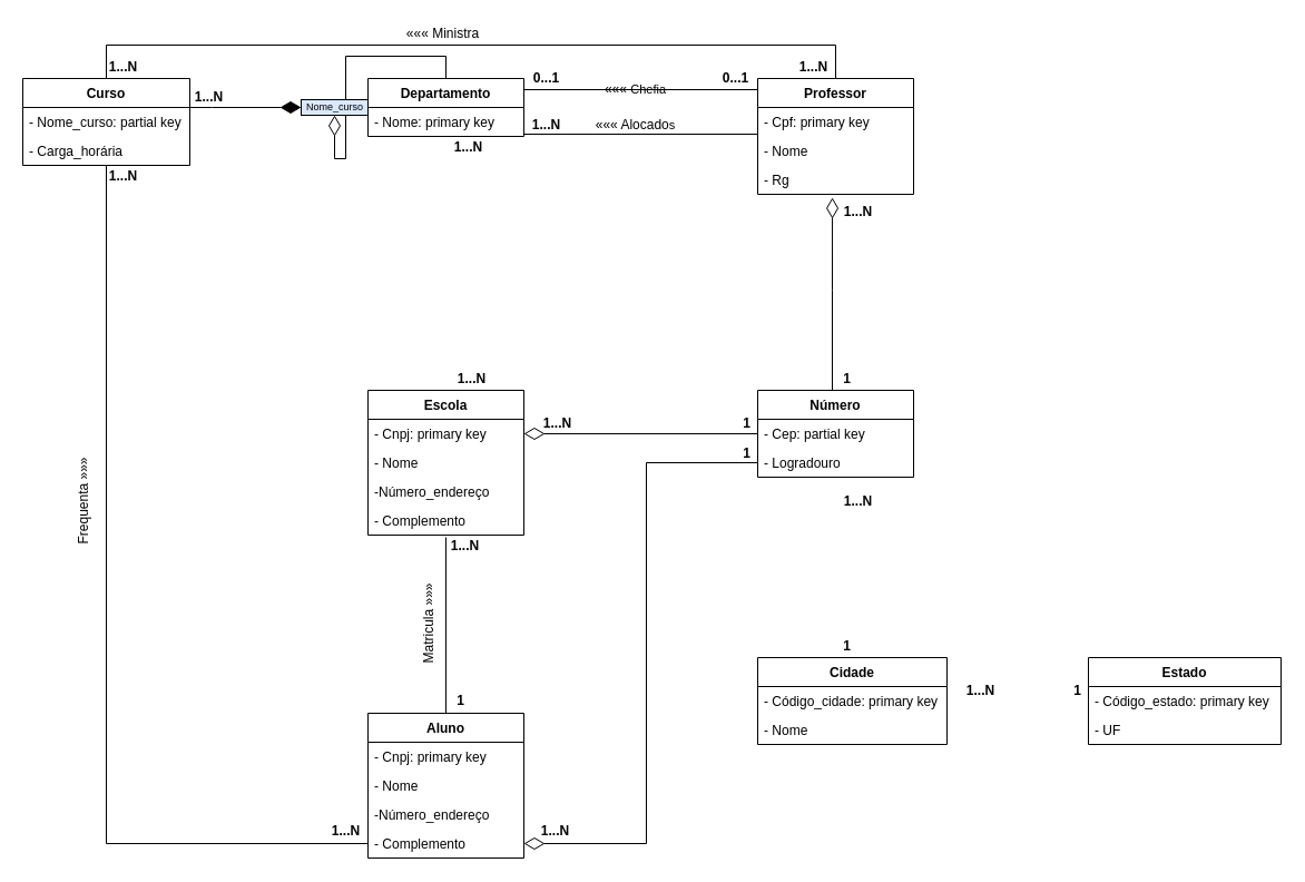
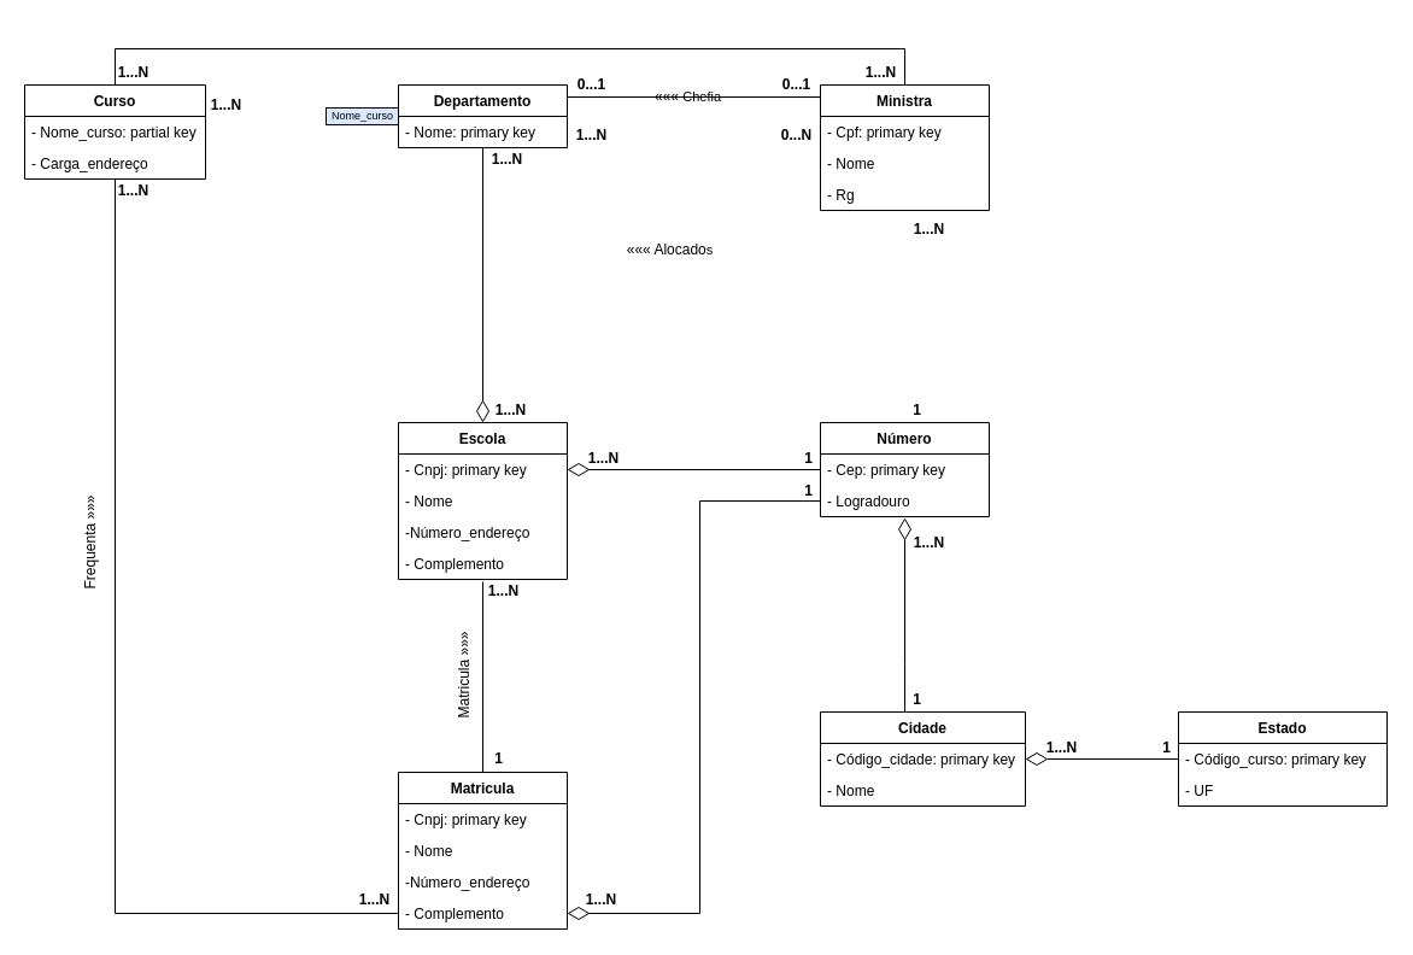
  <mxCell id="0" />
  <mxCell id="1" parent="0" />
  <mxCell id="2" style="edgeStyle=orthogonalEdgeStyle;rounded=0;orthogonalLoop=1;jettySize=auto;html=1;entryX=1;entryY=0.5;entryDx=0;entryDy=0;endArrow=diamondThin;endFill=0;endSize=16;" edge="1" parent="1" source="30" target="26"><mxGeometry relative="1" as="geometry" /></mxCell>
- <mxCell id="5" style="edgeStyle=orthogonalEdgeStyle;rounded=0;orthogonalLoop=1;jettySize=auto;html=1;endArrow=diamondThin;endFill=0;endSize=16;entryX=0.479;entryY=1.115;entryDx=0;entryDy=0;entryPerimeter=0;" edge="1" parent="1" source="30" target="45"><mxGeometry relative="1" as="geometry"><mxPoint x="750" y="170" as="targetPoint" /><Array as="points"><mxPoint x="747" y="260" /><mxPoint x="747" y="260" /></Array></mxGeometry></mxCell>
- <mxCell id="6" style="edgeStyle=orthogonalEdgeStyle;rounded=0;orthogonalLoop=1;jettySize=auto;html=1;endArrow=diamondThin;endFill=0;endSize=16;" edge="1" parent="1" source="39" target="60"><mxGeometry relative="1" as="geometry" /></mxCell>
+ <mxCell id="3" style="edgeStyle=orthogonalEdgeStyle;rounded=0;orthogonalLoop=1;jettySize=auto;html=1;entryX=0.5;entryY=1.038;entryDx=0;entryDy=0;entryPerimeter=0;endArrow=diamondThin;endFill=0;endSize=16;" edge="1" parent="1" source="33" target="32"><mxGeometry relative="1" as="geometry"><Array as="points"><mxPoint x="750" y="550" /><mxPoint x="750" y="550" /></Array></mxGeometry></mxCell>
+ <mxCell id="4" style="edgeStyle=orthogonalEdgeStyle;rounded=0;orthogonalLoop=1;jettySize=auto;html=1;entryX=1;entryY=0.5;entryDx=0;entryDy=0;endArrow=diamondThin;endFill=0;endSize=16;" edge="1" parent="1" source="36" target="34"><mxGeometry relative="1" as="geometry" /></mxCell>
+ <mxCell id="6" style="edgeStyle=orthogonalEdgeStyle;rounded=0;orthogonalLoop=1;jettySize=auto;html=1;entryX=0.5;entryY=0;entryDx=0;entryDy=0;endArrow=diamondThin;endFill=0;endSize=16;" edge="1" parent="1" source="39" target="25"><mxGeometry relative="1" as="geometry" /></mxCell>
  <mxCell id="7" value="&lt;b&gt;1...N&lt;/b&gt;" style="text;html=1;align=center;verticalAlign=middle;resizable=0;points=[];autosize=1;" vertex="1" parent="1"><mxGeometry x="403" y="330" width="40" height="20" as="geometry" /></mxCell>
  <mxCell id="8" value="&lt;b&gt;1...N&lt;/b&gt;" style="text;html=1;align=center;verticalAlign=middle;resizable=0;points=[];autosize=1;" vertex="1" parent="1"><mxGeometry x="400" y="122" width="40" height="20" as="geometry" /></mxCell>
  <mxCell id="9" style="edgeStyle=orthogonalEdgeStyle;rounded=0;orthogonalLoop=1;jettySize=auto;html=1;endArrow=none;endFill=0;endSize=16;" edge="1" parent="1" source="42"><mxGeometry relative="1" as="geometry"><mxPoint x="470" y="80" as="targetPoint" /><Array as="points"><mxPoint x="470" y="80" /></Array></mxGeometry></mxCell>
  <mxCell id="10" value="&lt;b&gt;1...N&lt;/b&gt;" style="text;html=1;align=center;verticalAlign=middle;resizable=0;points=[];autosize=1;" vertex="1" parent="1"><mxGeometry x="750" y="180" width="40" height="20" as="geometry" /></mxCell>
  <mxCell id="11" value="&lt;b&gt;1&lt;/b&gt;" style="text;html=1;align=center;verticalAlign=middle;resizable=0;points=[];autosize=1;" vertex="1" parent="1"><mxGeometry x="750" y="330" width="20" height="20" as="geometry" /></mxCell>
  <mxCell id="12" value="&lt;b&gt;1&lt;/b&gt;" style="text;html=1;align=center;verticalAlign=middle;resizable=0;points=[];autosize=1;" vertex="1" parent="1"><mxGeometry x="660" y="370" width="20" height="20" as="geometry" /></mxCell>
  <mxCell id="13" value="&lt;b&gt;1...N&lt;/b&gt;" style="text;html=1;align=center;verticalAlign=middle;resizable=0;points=[];autosize=1;" vertex="1" parent="1"><mxGeometry x="480" y="370" width="40" height="20" as="geometry" /></mxCell>
  <mxCell id="14" value="&lt;b&gt;1...N&lt;/b&gt;" style="text;html=1;align=center;verticalAlign=middle;resizable=0;points=[];autosize=1;" vertex="1" parent="1"><mxGeometry x="750" y="440" width="40" height="20" as="geometry" /></mxCell>
  <mxCell id="15" value="&lt;b&gt;1&lt;/b&gt;" style="text;html=1;align=center;verticalAlign=middle;resizable=0;points=[];autosize=1;" vertex="1" parent="1"><mxGeometry x="750" y="570" width="20" height="20" as="geometry" /></mxCell>
  <mxCell id="16" value="&lt;b&gt;1...N&lt;/b&gt;" style="text;html=1;align=center;verticalAlign=middle;resizable=0;points=[];autosize=1;" vertex="1" parent="1"><mxGeometry x="860" y="610" width="40" height="20" as="geometry" /></mxCell>
  <mxCell id="17" value="&lt;b&gt;1&lt;/b&gt;" style="text;html=1;align=center;verticalAlign=middle;resizable=0;points=[];autosize=1;" vertex="1" parent="1"><mxGeometry x="957" y="610" width="20" height="20" as="geometry" /></mxCell>
  <mxCell id="18" value="«««&amp;nbsp;&lt;font style=&quot;font-size: 11px&quot;&gt;Chefia&lt;/font&gt;" style="text;html=1;align=center;verticalAlign=middle;resizable=0;points=[];autosize=1;" vertex="1" parent="1"><mxGeometry x="535" y="70" width="70" height="20" as="geometry" /></mxCell>
  <mxCell id="19" value="&lt;b&gt;0...1&lt;/b&gt;" style="text;html=1;align=center;verticalAlign=middle;resizable=0;points=[];autosize=1;" vertex="1" parent="1"><mxGeometry x="640" y="60" width="40" height="20" as="geometry" /></mxCell>
  <mxCell id="20" value="&lt;b&gt;0...1&lt;/b&gt;" style="text;html=1;align=center;verticalAlign=middle;resizable=0;points=[];autosize=1;" vertex="1" parent="1"><mxGeometry x="470" y="60" width="40" height="20" as="geometry" /></mxCell>
- <mxCell id="21" style="edgeStyle=orthogonalEdgeStyle;rounded=0;orthogonalLoop=1;jettySize=auto;html=1;endArrow=none;endFill=0;endSize=16;entryX=0;entryY=0.5;entryDx=0;entryDy=0;" edge="1" parent="1" source="40" target="43"><mxGeometry relative="1" as="geometry"><mxPoint x="670" y="109" as="targetPoint" /><Array as="points"><mxPoint x="680" y="120" /></Array></mxGeometry></mxCell>
- <mxCell id="22" value="««« Alocado&lt;span style=&quot;font-size: 11px&quot;&gt;s&lt;/span&gt;" style="text;html=1;align=center;verticalAlign=middle;resizable=0;points=[];autosize=1;" vertex="1" parent="1"><mxGeometry x="525" y="102" width="90" height="20" as="geometry" /></mxCell>
+ <mxCell id="22" value="««« Alocado&lt;span style=&quot;font-size: 11px&quot;&gt;s&lt;/span&gt;" style="text;html=1;align=center;verticalAlign=middle;resizable=0;points=[];autosize=1;" vertex="1" parent="1"><mxGeometry x="510" y="197" width="90" height="20" as="geometry" /></mxCell>
+ <mxCell id="23" value="&lt;b&gt;0...N&lt;/b&gt;" style="text;html=1;align=center;verticalAlign=middle;resizable=0;points=[];autosize=1;" vertex="1" parent="1"><mxGeometry x="640" y="102" width="40" height="20" as="geometry" /></mxCell>
  <mxCell id="24" value="&lt;b&gt;1...N&lt;/b&gt;" style="text;html=1;align=center;verticalAlign=middle;resizable=0;points=[];autosize=1;" vertex="1" parent="1"><mxGeometry x="470" y="102" width="40" height="20" as="geometry" /></mxCell>
  <mxCell id="25" value="Escola" style="swimlane;fontStyle=1;childLayout=stackLayout;horizontal=1;startSize=26;fillColor=none;horizontalStack=0;resizeParent=1;resizeParentMax=0;resizeLast=0;collapsible=1;marginBottom=0;" vertex="1" parent="1"><mxGeometry x="330" y="350" width="140" height="130" as="geometry" /></mxCell>
  <mxCell id="26" value="- Cnpj: primary key" style="text;strokeColor=none;fillColor=none;align=left;verticalAlign=top;spacingLeft=4;spacingRight=4;overflow=hidden;rotatable=0;points=[[0,0.5],[1,0.5]];portConstraint=eastwest;" vertex="1" parent="25"><mxGeometry y="26" width="140" height="26" as="geometry" /></mxCell>
  <mxCell id="27" value="- Nome" style="text;strokeColor=none;fillColor=none;align=left;verticalAlign=top;spacingLeft=4;spacingRight=4;overflow=hidden;rotatable=0;points=[[0,0.5],[1,0.5]];portConstraint=eastwest;" vertex="1" parent="25"><mxGeometry y="52" width="140" height="26" as="geometry" /></mxCell>
  <mxCell id="28" value="-Número_endereço" style="text;strokeColor=none;fillColor=none;align=left;verticalAlign=top;spacingLeft=4;spacingRight=4;overflow=hidden;rotatable=0;points=[[0,0.5],[1,0.5]];portConstraint=eastwest;" vertex="1" parent="25"><mxGeometry y="78" width="140" height="26" as="geometry" /></mxCell>
  <mxCell id="29" value="- Complemento" style="text;strokeColor=none;fillColor=none;align=left;verticalAlign=top;spacingLeft=4;spacingRight=4;overflow=hidden;rotatable=0;points=[[0,0.5],[1,0.5]];portConstraint=eastwest;" vertex="1" parent="25"><mxGeometry y="104" width="140" height="26" as="geometry" /></mxCell>
  <mxCell id="30" value="Número" style="swimlane;fontStyle=1;childLayout=stackLayout;horizontal=1;startSize=26;fillColor=none;horizontalStack=0;resizeParent=1;resizeParentMax=0;resizeLast=0;collapsible=1;marginBottom=0;" vertex="1" parent="1"><mxGeometry x="680" y="350" width="140" height="78" as="geometry" /></mxCell>
- <mxCell id="31" value="- Cep: partial key" style="text;strokeColor=none;fillColor=none;align=left;verticalAlign=top;spacingLeft=4;spacingRight=4;overflow=hidden;rotatable=0;points=[[0,0.5],[1,0.5]];portConstraint=eastwest;" vertex="1" parent="30"><mxGeometry y="26" width="140" height="26" as="geometry" /></mxCell>
+ <mxCell id="31" value="- Cep: primary key" style="text;strokeColor=none;fillColor=none;align=left;verticalAlign=top;spacingLeft=4;spacingRight=4;overflow=hidden;rotatable=0;points=[[0,0.5],[1,0.5]];portConstraint=eastwest;" vertex="1" parent="30"><mxGeometry y="26" width="140" height="26" as="geometry" /></mxCell>
  <mxCell id="32" value="- Logradouro" style="text;strokeColor=none;fillColor=none;align=left;verticalAlign=top;spacingLeft=4;spacingRight=4;overflow=hidden;rotatable=0;points=[[0,0.5],[1,0.5]];portConstraint=eastwest;" vertex="1" parent="30"><mxGeometry y="52" width="140" height="26" as="geometry" /></mxCell>
  <mxCell id="33" value="Cidade" style="swimlane;fontStyle=1;childLayout=stackLayout;horizontal=1;startSize=26;fillColor=none;horizontalStack=0;resizeParent=1;resizeParentMax=0;resizeLast=0;collapsible=1;marginBottom=0;" vertex="1" parent="1"><mxGeometry x="680" y="590" width="170" height="78" as="geometry" /></mxCell>
  <mxCell id="34" value="- Código_cidade: primary key" style="text;strokeColor=none;fillColor=none;align=left;verticalAlign=top;spacingLeft=4;spacingRight=4;overflow=hidden;rotatable=0;points=[[0,0.5],[1,0.5]];portConstraint=eastwest;" vertex="1" parent="33"><mxGeometry y="26" width="170" height="26" as="geometry" /></mxCell>
  <mxCell id="35" value="- Nome" style="text;strokeColor=none;fillColor=none;align=left;verticalAlign=top;spacingLeft=4;spacingRight=4;overflow=hidden;rotatable=0;points=[[0,0.5],[1,0.5]];portConstraint=eastwest;" vertex="1" parent="33"><mxGeometry y="52" width="170" height="26" as="geometry" /></mxCell>
  <mxCell id="36" value="Estado" style="swimlane;fontStyle=1;childLayout=stackLayout;horizontal=1;startSize=26;fillColor=none;horizontalStack=0;resizeParent=1;resizeParentMax=0;resizeLast=0;collapsible=1;marginBottom=0;" vertex="1" parent="1"><mxGeometry x="977" y="590" width="173" height="78" as="geometry" /></mxCell>
- <mxCell id="37" value="- Código_estado: primary key" style="text;strokeColor=none;fillColor=none;align=left;verticalAlign=top;spacingLeft=4;spacingRight=4;overflow=hidden;rotatable=0;points=[[0,0.5],[1,0.5]];portConstraint=eastwest;" vertex="1" parent="36"><mxGeometry y="26" width="173" height="26" as="geometry" /></mxCell>
+ <mxCell id="37" value="- Código_curso: primary key" style="text;strokeColor=none;fillColor=none;align=left;verticalAlign=top;spacingLeft=4;spacingRight=4;overflow=hidden;rotatable=0;points=[[0,0.5],[1,0.5]];portConstraint=eastwest;" vertex="1" parent="36"><mxGeometry y="26" width="173" height="26" as="geometry" /></mxCell>
  <mxCell id="38" value="- UF" style="text;strokeColor=none;fillColor=none;align=left;verticalAlign=top;spacingLeft=4;spacingRight=4;overflow=hidden;rotatable=0;points=[[0,0.5],[1,0.5]];portConstraint=eastwest;" vertex="1" parent="36"><mxGeometry y="52" width="173" height="26" as="geometry" /></mxCell>
  <mxCell id="39" value="Departamento" style="swimlane;fontStyle=1;childLayout=stackLayout;horizontal=1;startSize=26;fillColor=none;horizontalStack=0;resizeParent=1;resizeParentMax=0;resizeLast=0;collapsible=1;marginBottom=0;" vertex="1" parent="1"><mxGeometry x="330" y="70" width="140" height="52" as="geometry" /></mxCell>
  <mxCell id="40" value="- Nome: primary key" style="text;strokeColor=none;fillColor=none;align=left;verticalAlign=top;spacingLeft=4;spacingRight=4;overflow=hidden;rotatable=0;points=[[0,0.5],[1,0.5]];portConstraint=eastwest;" vertex="1" parent="39"><mxGeometry y="26" width="140" height="26" as="geometry" /></mxCell>
  <mxCell id="41" style="edgeStyle=orthogonalEdgeStyle;rounded=0;orthogonalLoop=1;jettySize=auto;html=1;entryX=0.5;entryY=0;entryDx=0;entryDy=0;endArrow=none;endFill=0;endSize=16;fontSize=9;" edge="1" parent="1" source="42" target="57"><mxGeometry relative="1" as="geometry"><Array as="points"><mxPoint x="750" y="40" /><mxPoint x="95" y="40" /></Array></mxGeometry></mxCell>
- <mxCell id="42" value="Professor" style="swimlane;fontStyle=1;childLayout=stackLayout;horizontal=1;startSize=26;fillColor=none;horizontalStack=0;resizeParent=1;resizeParentMax=0;resizeLast=0;collapsible=1;marginBottom=0;" vertex="1" parent="1"><mxGeometry x="680" y="70" width="140" height="104" as="geometry" /></mxCell>
+ <mxCell id="42" value="Ministra" style="swimlane;fontStyle=1;childLayout=stackLayout;horizontal=1;startSize=26;fillColor=none;horizontalStack=0;resizeParent=1;resizeParentMax=0;resizeLast=0;collapsible=1;marginBottom=0;" vertex="1" parent="1"><mxGeometry x="680" y="70" width="140" height="104" as="geometry" /></mxCell>
  <mxCell id="43" value="- Cpf: primary key" style="text;strokeColor=none;fillColor=none;align=left;verticalAlign=top;spacingLeft=4;spacingRight=4;overflow=hidden;rotatable=0;points=[[0,0.5],[1,0.5]];portConstraint=eastwest;" vertex="1" parent="42"><mxGeometry y="26" width="140" height="26" as="geometry" /></mxCell>
  <mxCell id="44" value="- Nome" style="text;strokeColor=none;fillColor=none;align=left;verticalAlign=top;spacingLeft=4;spacingRight=4;overflow=hidden;rotatable=0;points=[[0,0.5],[1,0.5]];portConstraint=eastwest;" vertex="1" parent="42"><mxGeometry y="52" width="140" height="26" as="geometry" /></mxCell>
  <mxCell id="45" value="- Rg" style="text;strokeColor=none;fillColor=none;align=left;verticalAlign=top;spacingLeft=4;spacingRight=4;overflow=hidden;rotatable=0;points=[[0,0.5],[1,0.5]];portConstraint=eastwest;" vertex="1" parent="42"><mxGeometry y="78" width="140" height="26" as="geometry" /></mxCell>
  <mxCell id="46" style="edgeStyle=orthogonalEdgeStyle;rounded=0;orthogonalLoop=1;jettySize=auto;html=1;entryX=1;entryY=0.5;entryDx=0;entryDy=0;endArrow=diamondThin;endFill=0;endSize=16;" edge="1" parent="1" source="32" target="52"><mxGeometry relative="1" as="geometry" /></mxCell>
  <mxCell id="47" style="edgeStyle=orthogonalEdgeStyle;rounded=0;orthogonalLoop=1;jettySize=auto;html=1;endArrow=none;endFill=0;endSize=16;" edge="1" parent="1" source="48"><mxGeometry relative="1" as="geometry"><mxPoint x="400" y="482" as="targetPoint" /><Array as="points"><mxPoint x="400" y="482" /></Array></mxGeometry></mxCell>
- <mxCell id="48" value="Aluno" style="swimlane;fontStyle=1;childLayout=stackLayout;horizontal=1;startSize=26;fillColor=none;horizontalStack=0;resizeParent=1;resizeParentMax=0;resizeLast=0;collapsible=1;marginBottom=0;" vertex="1" parent="1"><mxGeometry x="330" y="640" width="140" height="130" as="geometry" /></mxCell>
+ <mxCell id="48" value="Matricula" style="swimlane;fontStyle=1;childLayout=stackLayout;horizontal=1;startSize=26;fillColor=none;horizontalStack=0;resizeParent=1;resizeParentMax=0;resizeLast=0;collapsible=1;marginBottom=0;" vertex="1" parent="1"><mxGeometry x="330" y="640" width="140" height="130" as="geometry" /></mxCell>
  <mxCell id="49" value="- Cnpj: primary key" style="text;strokeColor=none;fillColor=none;align=left;verticalAlign=top;spacingLeft=4;spacingRight=4;overflow=hidden;rotatable=0;points=[[0,0.5],[1,0.5]];portConstraint=eastwest;" vertex="1" parent="48"><mxGeometry y="26" width="140" height="26" as="geometry" /></mxCell>
  <mxCell id="50" value="- Nome" style="text;strokeColor=none;fillColor=none;align=left;verticalAlign=top;spacingLeft=4;spacingRight=4;overflow=hidden;rotatable=0;points=[[0,0.5],[1,0.5]];portConstraint=eastwest;" vertex="1" parent="48"><mxGeometry y="52" width="140" height="26" as="geometry" /></mxCell>
  <mxCell id="51" value="-Número_endereço" style="text;strokeColor=none;fillColor=none;align=left;verticalAlign=top;spacingLeft=4;spacingRight=4;overflow=hidden;rotatable=0;points=[[0,0.5],[1,0.5]];portConstraint=eastwest;" vertex="1" parent="48"><mxGeometry y="78" width="140" height="26" as="geometry" /></mxCell>
  <mxCell id="52" value="- Complemento" style="text;strokeColor=none;fillColor=none;align=left;verticalAlign=top;spacingLeft=4;spacingRight=4;overflow=hidden;rotatable=0;points=[[0,0.5],[1,0.5]];portConstraint=eastwest;" vertex="1" parent="48"><mxGeometry y="104" width="140" height="26" as="geometry" /></mxCell>
  <mxCell id="53" value="Matricula »»»" style="text;html=1;align=center;verticalAlign=middle;resizable=0;points=[];autosize=1;rotation=-90;" vertex="1" parent="1"><mxGeometry x="340" y="550" width="90" height="20" as="geometry" /></mxCell>
  <mxCell id="54" value="&lt;b&gt;1&lt;/b&gt;" style="text;html=1;align=center;verticalAlign=middle;resizable=0;points=[];autosize=1;" vertex="1" parent="1"><mxGeometry x="660" y="397" width="20" height="20" as="geometry" /></mxCell>
  <mxCell id="55" value="&lt;b&gt;1...N&lt;/b&gt;" style="text;html=1;align=center;verticalAlign=middle;resizable=0;points=[];autosize=1;" vertex="1" parent="1"><mxGeometry x="478" y="736" width="40" height="20" as="geometry" /></mxCell>
  <mxCell id="56" style="edgeStyle=orthogonalEdgeStyle;rounded=0;orthogonalLoop=1;jettySize=auto;html=1;endArrow=none;endFill=0;endSize=16;fontSize=9;" edge="1" parent="1" source="57" target="52"><mxGeometry relative="1" as="geometry" /></mxCell>
  <mxCell id="57" value="Curso" style="swimlane;fontStyle=1;childLayout=stackLayout;horizontal=1;startSize=26;fillColor=none;horizontalStack=0;resizeParent=1;resizeParentMax=0;resizeLast=0;collapsible=1;marginBottom=0;" vertex="1" parent="1"><mxGeometry x="20" y="70" width="150" height="78" as="geometry" /></mxCell>
  <mxCell id="58" value="- Nome_curso: partial key" style="text;strokeColor=none;fillColor=none;align=left;verticalAlign=top;spacingLeft=4;spacingRight=4;overflow=hidden;rotatable=0;points=[[0,0.5],[1,0.5]];portConstraint=eastwest;" vertex="1" parent="57"><mxGeometry y="26" width="150" height="26" as="geometry" /></mxCell>
- <mxCell id="59" value="- Carga_horária" style="text;strokeColor=none;fillColor=none;align=left;verticalAlign=top;spacingLeft=4;spacingRight=4;overflow=hidden;rotatable=0;points=[[0,0.5],[1,0.5]];portConstraint=eastwest;" vertex="1" parent="57"><mxGeometry y="52" width="150" height="26" as="geometry" /></mxCell>
+ <mxCell id="59" value="- Carga_endereço" style="text;strokeColor=none;fillColor=none;align=left;verticalAlign=top;spacingLeft=4;spacingRight=4;overflow=hidden;rotatable=0;points=[[0,0.5],[1,0.5]];portConstraint=eastwest;" vertex="1" parent="57"><mxGeometry y="52" width="150" height="26" as="geometry" /></mxCell>
  <mxCell id="60" value="Nome_curso" style="html=1;rotation=0;fontSize=9;fillColor=#dae8fc;" vertex="1" parent="1"><mxGeometry x="270" y="89" width="60" height="14" as="geometry" /></mxCell>
  <mxCell id="61" value="&lt;b&gt;1...N&lt;/b&gt;" style="text;html=1;align=center;verticalAlign=middle;resizable=0;points=[];autosize=1;" vertex="1" parent="1"><mxGeometry x="167" y="77" width="40" height="20" as="geometry" /></mxCell>
  <mxCell id="62" value="&lt;b&gt;1...N&lt;/b&gt;" style="text;html=1;align=center;verticalAlign=middle;resizable=0;points=[];autosize=1;" vertex="1" parent="1"><mxGeometry x="397" y="480" width="40" height="20" as="geometry" /></mxCell>
  <mxCell id="63" value="&lt;b&gt;1&lt;/b&gt;" style="text;html=1;align=center;verticalAlign=middle;resizable=0;points=[];autosize=1;" vertex="1" parent="1"><mxGeometry x="403" y="619" width="20" height="20" as="geometry" /></mxCell>
- <mxCell id="64" style="edgeStyle=orthogonalEdgeStyle;rounded=0;orthogonalLoop=1;jettySize=auto;html=1;entryX=0;entryY=0.5;entryDx=0;entryDy=0;endArrow=diamondThin;endFill=1;endSize=16;fontSize=9;" edge="1" parent="1" source="58" target="60"><mxGeometry relative="1" as="geometry"><Array as="points"><mxPoint x="190" y="96" /><mxPoint x="190" y="96" /></Array></mxGeometry></mxCell>
  <mxCell id="65" value="&lt;b&gt;1...N&lt;/b&gt;" style="text;html=1;align=center;verticalAlign=middle;resizable=0;points=[];autosize=1;" vertex="1" parent="1"><mxGeometry x="290" y="736" width="40" height="20" as="geometry" /></mxCell>
  <mxCell id="66" value="&lt;b&gt;1...N&lt;/b&gt;" style="text;html=1;align=center;verticalAlign=middle;resizable=0;points=[];autosize=1;" vertex="1" parent="1"><mxGeometry x="90" y="148" width="40" height="20" as="geometry" /></mxCell>
  <mxCell id="67" value="Frequenta&amp;nbsp;»»»" style="text;html=1;align=center;verticalAlign=middle;resizable=0;points=[];autosize=1;rotation=-90;" vertex="1" parent="1"><mxGeometry x="30" y="440" width="90" height="20" as="geometry" /></mxCell>
  <mxCell id="68" value="&lt;b&gt;1...N&lt;/b&gt;" style="text;html=1;align=center;verticalAlign=middle;resizable=0;points=[];autosize=1;" vertex="1" parent="1"><mxGeometry x="90" y="50" width="40" height="20" as="geometry" /></mxCell>
  <mxCell id="69" value="&lt;b&gt;1...N&lt;/b&gt;" style="text;html=1;align=center;verticalAlign=middle;resizable=0;points=[];autosize=1;" vertex="1" parent="1"><mxGeometry x="710" y="50" width="40" height="20" as="geometry" /></mxCell>
- <mxCell id="70" value="««« Ministra" style="text;html=1;align=center;verticalAlign=middle;resizable=0;points=[];autosize=1;" vertex="1" parent="1"><mxGeometry x="357" width="80" height="20" as="geometry" y="20" /></mxCell>
